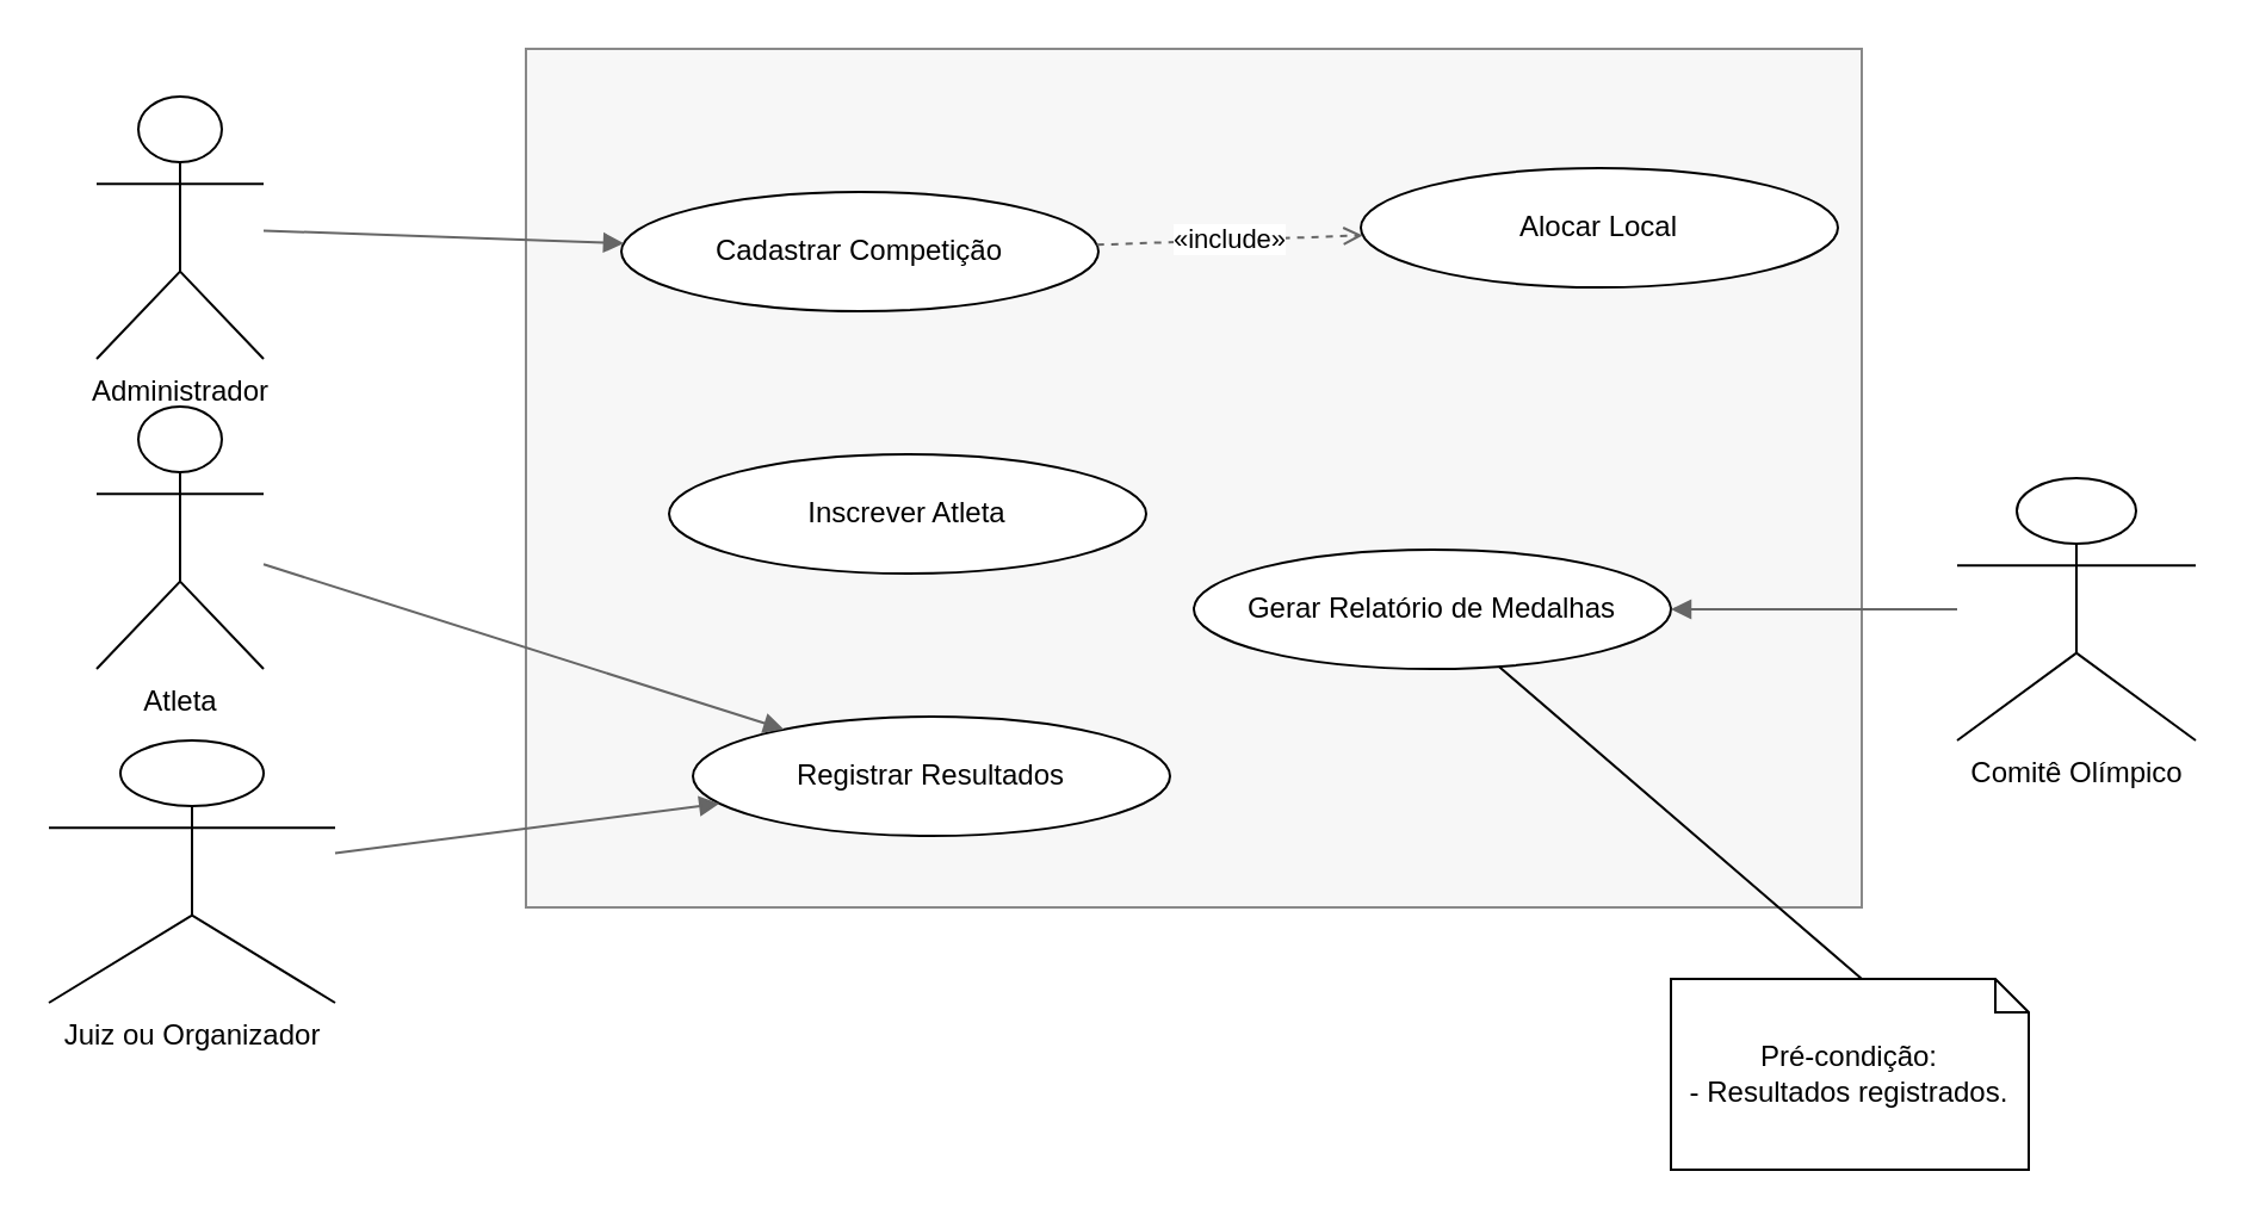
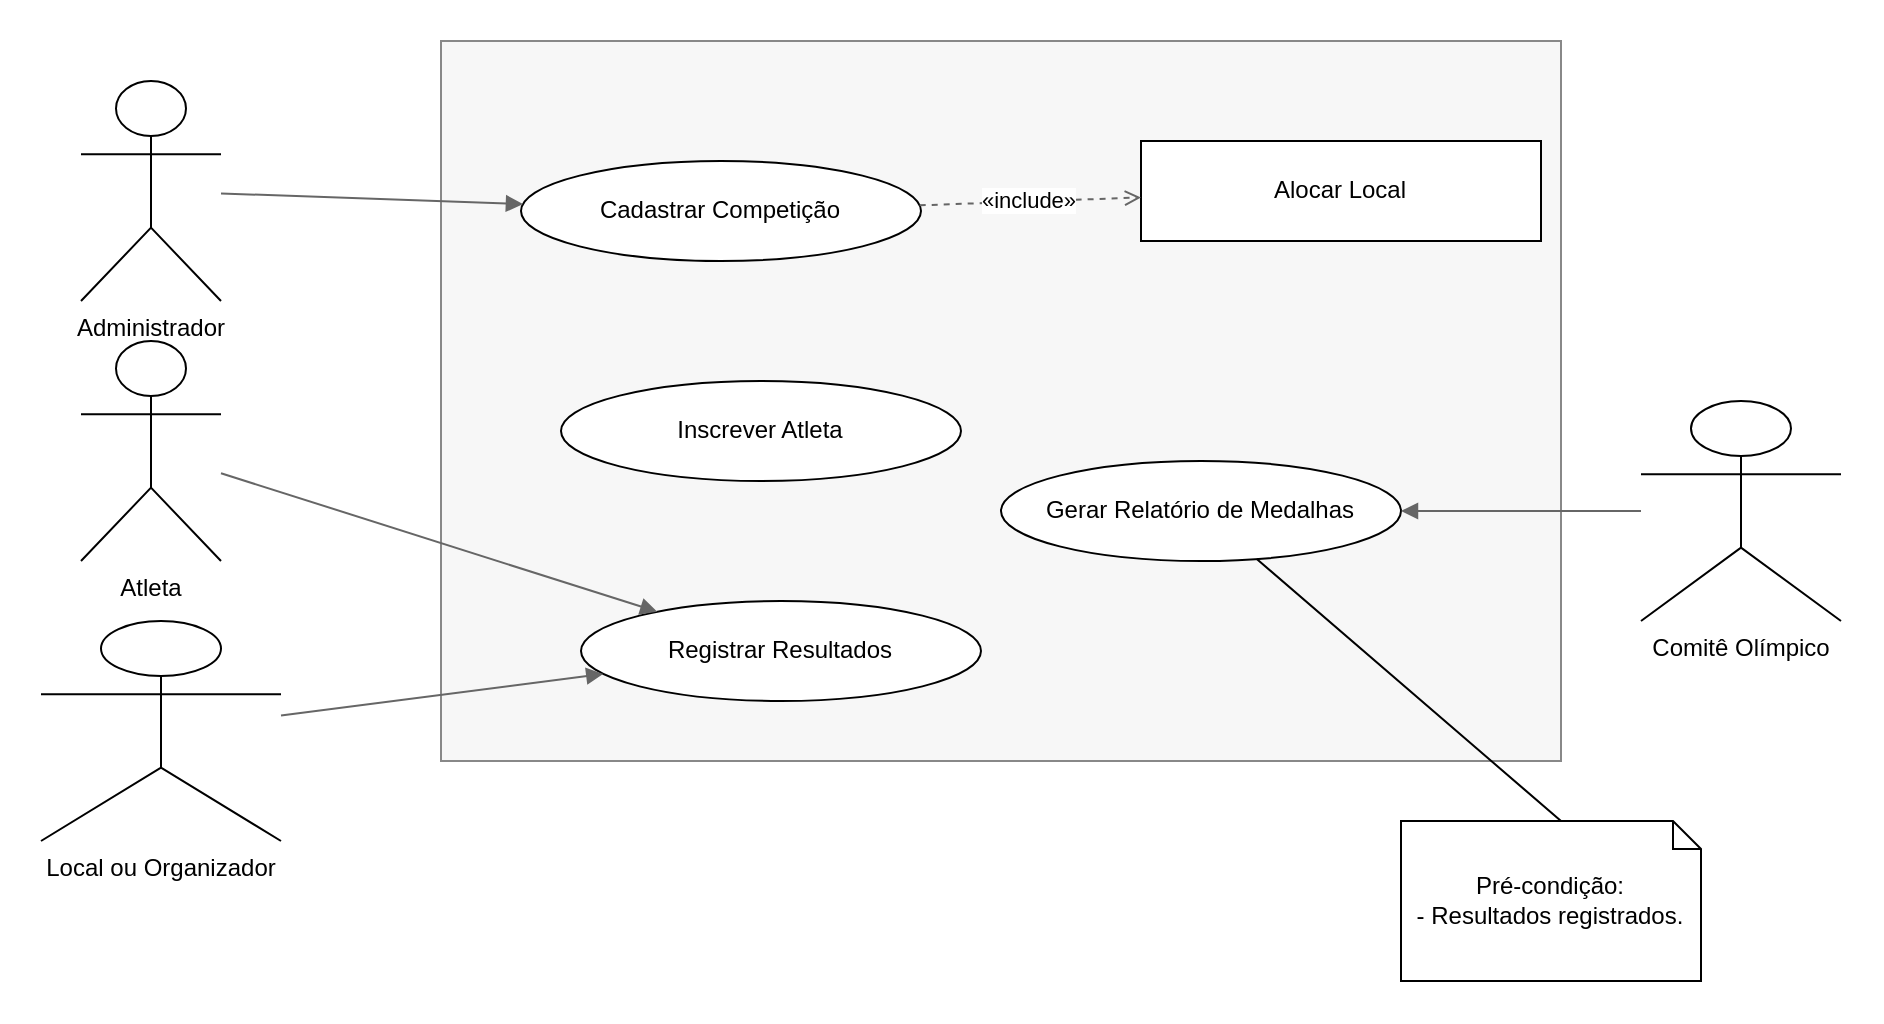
  <mxCell id="0" />
  <mxCell id="1" parent="0" />
  <mxCell id="2" value="" style="shape=rectangle;rounded=0;whiteSpace=wrap;strokeColor=#888888;fillColor=#F7F7F7;" vertex="1" parent="1"><mxGeometry x="220" y="20" width="560" height="360" as="geometry" /></mxCell>
  <mxCell id="3" value="Cadastrar Competição" style="ellipse;whiteSpace=wrap;html=1;" vertex="1" parent="2"><mxGeometry x="40" y="60" width="200" height="50" as="geometry" /></mxCell>
- <mxCell id="4" value="Alocar Local" style="ellipse;whiteSpace=wrap;html=1;" vertex="1" parent="2"><mxGeometry x="350" y="50" width="200" height="50" as="geometry" /></mxCell>
+ <mxCell id="4" value="Alocar Local" style="whiteSpace=wrap;html=1;rounded=0;" vertex="1" parent="2"><mxGeometry x="350" y="50" width="200" height="50" as="geometry" /></mxCell>
  <mxCell id="5" value="Inscrever Atleta" style="ellipse;whiteSpace=wrap;html=1;" vertex="1" parent="2"><mxGeometry x="60" y="170" width="200" height="50" as="geometry" /></mxCell>
  <mxCell id="6" value="Registrar Resultados" style="ellipse;whiteSpace=wrap;html=1;" vertex="1" parent="2"><mxGeometry x="70" y="280" width="200" height="50" as="geometry" /></mxCell>
  <mxCell id="7" value="Gerar Relatório de Medalhas" style="ellipse;whiteSpace=wrap;html=1;" vertex="1" parent="2"><mxGeometry x="280" y="210" width="200" height="50" as="geometry" /></mxCell>
  <mxCell id="8" value="&amp;laquo;include&amp;raquo;" style="endArrow=open;dashed=1;html=1;strokeColor=#666666;" edge="1" parent="2" source="3" target="4"><mxGeometry relative="1" as="geometry" /></mxCell>
  <mxCell id="9" value="Administrador" style="shape=umlActor;verticalLabelPosition=bottom;verticalAlign=top;html=1;" vertex="1" parent="1"><mxGeometry x="40" y="40" width="70" height="110" as="geometry" /></mxCell>
  <mxCell id="10" value="Atleta" style="shape=umlActor;verticalLabelPosition=bottom;verticalAlign=top;html=1;" vertex="1" parent="1"><mxGeometry x="40" y="170" width="70" height="110" as="geometry" /></mxCell>
- <mxCell id="11" value="Juiz ou Organizador" style="shape=umlActor;verticalLabelPosition=bottom;verticalAlign=top;html=1;" vertex="1" parent="1"><mxGeometry x="20" y="310" width="120" height="110" as="geometry" /></mxCell>
+ <mxCell id="11" value="Local ou Organizador" style="shape=umlActor;verticalLabelPosition=bottom;verticalAlign=top;html=1;" vertex="1" parent="1"><mxGeometry x="20" y="310" width="120" height="110" as="geometry" /></mxCell>
  <mxCell id="12" value="Comitê Olímpico" style="shape=umlActor;verticalLabelPosition=bottom;verticalAlign=top;html=1;" vertex="1" parent="1"><mxGeometry x="820" y="200" width="100" height="110" as="geometry" /></mxCell>
  <mxCell id="13" style="endArrow=block;html=1;strokeColor=#666666;" edge="1" parent="1" source="9" target="3"><mxGeometry relative="1" as="geometry" /></mxCell>
  <mxCell id="14" style="endArrow=block;html=1;strokeColor=#666666;" edge="1" parent="1" source="10" target="6"><mxGeometry relative="1" as="geometry" /></mxCell>
  <mxCell id="15" style="endArrow=block;html=1;strokeColor=#666666;" edge="1" parent="1" source="11" target="6"><mxGeometry relative="1" as="geometry" /></mxCell>
  <mxCell id="16" style="endArrow=block;html=1;strokeColor=#666666;" edge="1" parent="1" source="12" target="7"><mxGeometry relative="1" as="geometry" /></mxCell>
  <mxCell id="17" value="Pré-condição:&#10;- Resultados registrados." style="shape=note;whiteSpace=wrap;html=1;size=14;" vertex="1" parent="1"><mxGeometry x="700" y="410" width="150" height="80" as="geometry" /></mxCell>
  <mxCell id="18" value="" style="endArrow=none;html=1;rounded=0;exitX=0.5;exitY=0;exitDx=0;exitDy=0;exitPerimeter=0;" edge="1" parent="1" source="17" target="7"><mxGeometry width="50" height="50" relative="1" as="geometry"><mxPoint x="450" y="300" as="sourcePoint" /><mxPoint x="500" y="250" as="targetPoint" /><Array as="points"><mxPoint x="780" y="410" /></Array></mxGeometry></mxCell>
